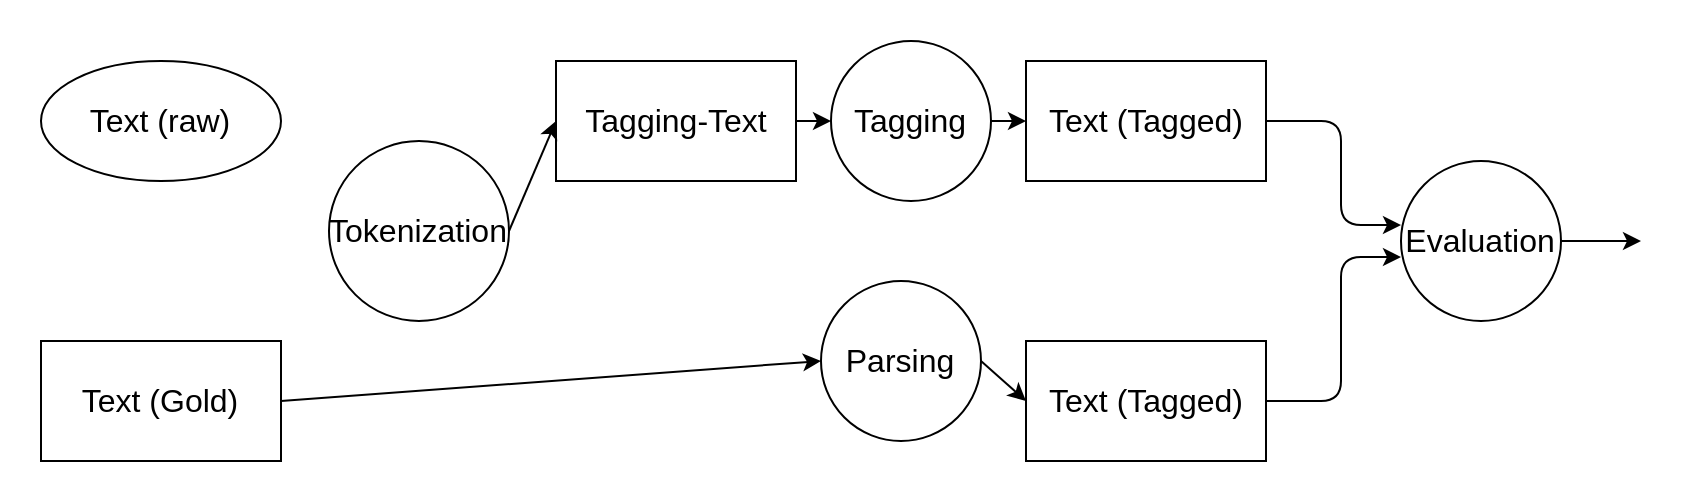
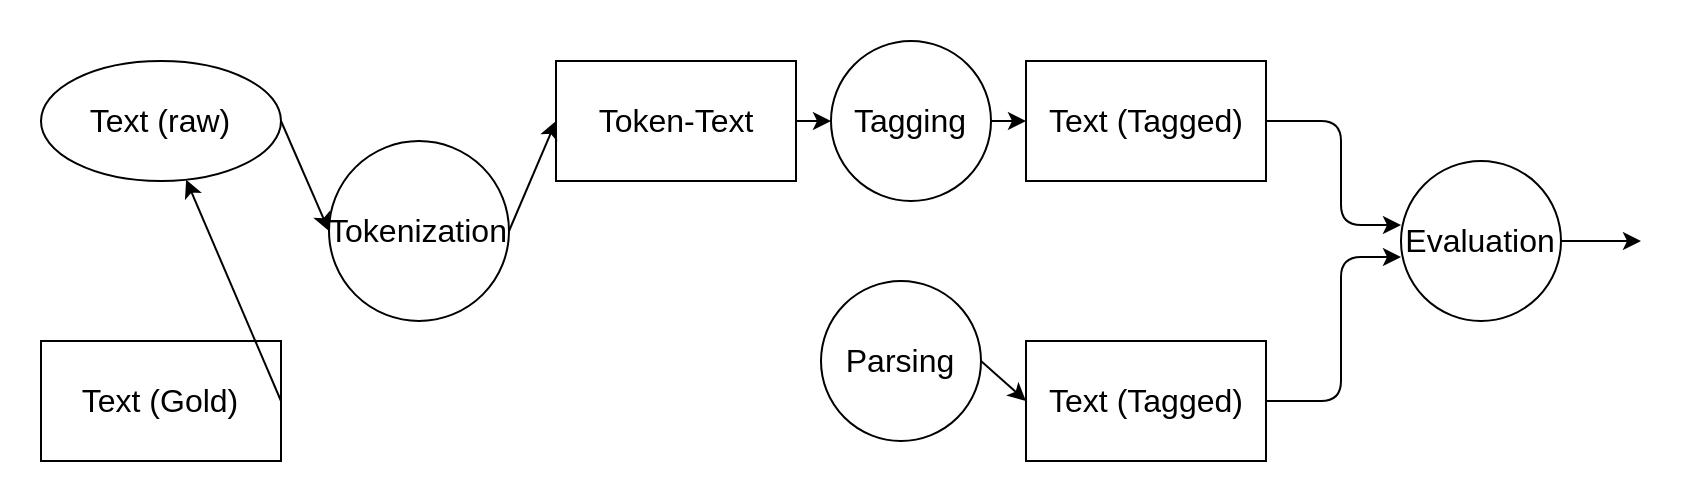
  <mxCell id="0" />
  <mxCell id="1" parent="0" />
  <mxCell id="2" value="Text (raw)" style="ellipse;whiteSpace=wrap;html=1;fontSize=16;" vertex="1" parent="1"><mxGeometry x="20" y="30" width="120" height="60" as="geometry" /></mxCell>
  <mxCell id="3" value="&lt;font style=&quot;font-size: 16px&quot;&gt;Text (Gold)&lt;br&gt;&lt;/font&gt;" style="rounded=0;whiteSpace=wrap;html=1;" vertex="1" parent="1"><mxGeometry x="20" y="170" width="120" height="60" as="geometry" /></mxCell>
  <mxCell id="4" value="Tokenization" style="ellipse;whiteSpace=wrap;html=1;aspect=fixed;fontSize=16;" vertex="1" parent="1"><mxGeometry x="164" y="70" width="90" height="90" as="geometry" /></mxCell>
- <mxCell id="5" value="Tagging-Text" style="rounded=0;whiteSpace=wrap;html=1;fontSize=16;" vertex="1" parent="1"><mxGeometry x="277.5" y="30" width="120" height="60" as="geometry" /></mxCell>
+ <mxCell id="5" value="Token-Text" style="rounded=0;whiteSpace=wrap;html=1;fontSize=16;" vertex="1" parent="1"><mxGeometry x="277.5" y="30" width="120" height="60" as="geometry" /></mxCell>
  <mxCell id="6" value="Tagging" style="ellipse;whiteSpace=wrap;html=1;aspect=fixed;fontSize=16;" vertex="1" parent="1"><mxGeometry x="415" y="20" width="80" height="80" as="geometry" /></mxCell>
  <mxCell id="7" value="Text (Tagged)" style="rounded=0;whiteSpace=wrap;html=1;fontSize=16;" vertex="1" parent="1"><mxGeometry x="512.5" y="30" width="120" height="60" as="geometry" /></mxCell>
  <mxCell id="8" value="Evaluation" style="ellipse;whiteSpace=wrap;html=1;aspect=fixed;fontSize=16;" vertex="1" parent="1"><mxGeometry x="700" y="80" width="80" height="80" as="geometry" /></mxCell>
  <mxCell id="9" value="Parsing" style="ellipse;whiteSpace=wrap;html=1;aspect=fixed;fontSize=16;" vertex="1" parent="1"><mxGeometry x="410" y="140" width="80" height="80" as="geometry" /></mxCell>
  <mxCell id="10" value="Text (Tagged)" style="rounded=0;whiteSpace=wrap;html=1;fontSize=16;" vertex="1" parent="1"><mxGeometry x="512.5" y="170" width="120" height="60" as="geometry" /></mxCell>
+ <mxCell id="11" value="" style="endArrow=classic;html=1;fontSize=16;exitX=1;exitY=0.5;exitDx=0;exitDy=0;entryX=0;entryY=0.5;entryDx=0;entryDy=0;" edge="1" parent="1" source="2" target="4"><mxGeometry width="50" height="50" relative="1" as="geometry"><mxPoint x="209" y="290" as="sourcePoint" /><mxPoint x="259" y="240" as="targetPoint" /></mxGeometry></mxCell>
  <mxCell id="12" value="" style="endArrow=classic;html=1;fontSize=16;entryX=0;entryY=0.5;entryDx=0;entryDy=0;exitX=1;exitY=0.5;exitDx=0;exitDy=0;" edge="1" parent="1" source="4" target="5"><mxGeometry width="50" height="50" relative="1" as="geometry"><mxPoint x="170" y="150" as="sourcePoint" /><mxPoint x="174" y="70" as="targetPoint" /></mxGeometry></mxCell>
- <mxCell id="13" value="" style="endArrow=classic;html=1;fontSize=16;entryX=0;entryY=0.5;entryDx=0;entryDy=0;exitX=1;exitY=0.5;exitDx=0;exitDy=0;" edge="1" parent="1" source="3" target="9"><mxGeometry width="50" height="50" relative="1" as="geometry"><mxPoint x="20" y="310" as="sourcePoint" /><mxPoint x="70" y="260" as="targetPoint" /></mxGeometry></mxCell>
+ <mxCell id="13" value="" style="endArrow=classic;html=1;fontSize=16;exitX=1;exitY=0.5;exitDx=0;exitDy=0;" edge="1" parent="1" source="3" target="2"><mxGeometry width="50" height="50" relative="1" as="geometry"><mxPoint x="20" y="310" as="sourcePoint" /><mxPoint x="70" y="260" as="targetPoint" /></mxGeometry></mxCell>
  <mxCell id="14" value="" style="endArrow=classic;html=1;fontSize=16;entryX=0;entryY=0.5;entryDx=0;entryDy=0;exitX=1;exitY=0.5;exitDx=0;exitDy=0;" edge="1" parent="1" source="9" target="10"><mxGeometry width="50" height="50" relative="1" as="geometry"><mxPoint x="20" y="310" as="sourcePoint" /><mxPoint x="70" y="260" as="targetPoint" /></mxGeometry></mxCell>
  <mxCell id="15" value="" style="endArrow=classic;html=1;fontSize=16;entryX=0;entryY=0.5;entryDx=0;entryDy=0;exitX=1;exitY=0.5;exitDx=0;exitDy=0;" edge="1" parent="1" source="5" target="6"><mxGeometry width="50" height="50" relative="1" as="geometry"><mxPoint x="20" y="310" as="sourcePoint" /><mxPoint x="70" y="260" as="targetPoint" /></mxGeometry></mxCell>
  <mxCell id="16" value="" style="endArrow=classic;html=1;fontSize=16;exitX=1;exitY=0.5;exitDx=0;exitDy=0;entryX=0;entryY=0.5;entryDx=0;entryDy=0;" edge="1" parent="1" source="6" target="7"><mxGeometry width="50" height="50" relative="1" as="geometry"><mxPoint x="500" y="160" as="sourcePoint" /><mxPoint x="550" y="110" as="targetPoint" /></mxGeometry></mxCell>
  <mxCell id="17" value="" style="endArrow=classic;html=1;fontSize=16;exitX=1;exitY=0.5;exitDx=0;exitDy=0;entryX=0;entryY=0.4;entryDx=0;entryDy=0;entryPerimeter=0;" edge="1" parent="1" source="7" target="8"><mxGeometry width="50" height="50" relative="1" as="geometry"><mxPoint x="690" y="280" as="sourcePoint" /><mxPoint x="740" y="230" as="targetPoint" /><Array as="points"><mxPoint x="670" y="60" /><mxPoint x="670" y="112" /></Array></mxGeometry></mxCell>
  <mxCell id="18" value="" style="endArrow=classic;html=1;fontSize=16;exitX=1;exitY=0.5;exitDx=0;exitDy=0;entryX=0;entryY=0.6;entryDx=0;entryDy=0;entryPerimeter=0;" edge="1" parent="1" source="10" target="8"><mxGeometry width="50" height="50" relative="1" as="geometry"><mxPoint x="690" y="230" as="sourcePoint" /><mxPoint x="740" y="180" as="targetPoint" /><Array as="points"><mxPoint x="670" y="200" /><mxPoint x="670" y="128" /></Array></mxGeometry></mxCell>
  <mxCell id="19" value="" style="endArrow=classic;html=1;fontSize=16;exitX=1;exitY=0.5;exitDx=0;exitDy=0;" edge="1" parent="1" source="8"><mxGeometry width="50" height="50" relative="1" as="geometry"><mxPoint x="20" y="310" as="sourcePoint" /><mxPoint x="820" y="120" as="targetPoint" /></mxGeometry></mxCell>
